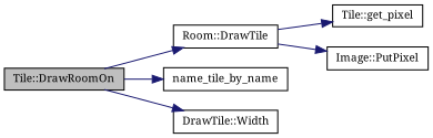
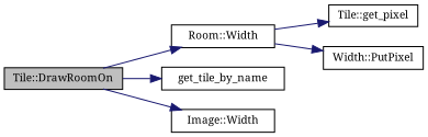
  digraph {
    fontname="Noto Serif"
    rankdir=LR
    node [color=black fillcolor=white fontname="Noto Serif" fontsize=10 shape=record style=filled]
    edge [color=midnightblue fontname="Noto Serif" fontsize=10 labelfontname=Helvetica labelfontsize=10 style=solid]
    n1 [fillcolor=grey75 fontcolor=black height=0.2 label="Tile::DrawRoomOn" width=0.4]
-   n2 [height=0.2 label="Room::DrawTile" width=0.4]
-   n3 [height=0.2 label=name_tile_by_name width=0.4]
-   n4 [height=0.2 label="DrawTile::Width" width=0.4]
+   n2 [height=0.2 label="Room::Width" width=0.4]
+   n3 [height=0.2 label=get_tile_by_name width=0.4]
+   n4 [height=0.2 label="Image::Width" width=0.4]
    n5 [height=0.2 label="Tile::get_pixel" width=0.4]
-   n6 [height=0.2 label="Image::PutPixel" width=0.4]
+   n6 [height=0.2 label="Width::PutPixel" width=0.4]
    n1 -> n2
    n1 -> n3
    n1 -> n4
    n2 -> n5
    n2 -> n6
  }
